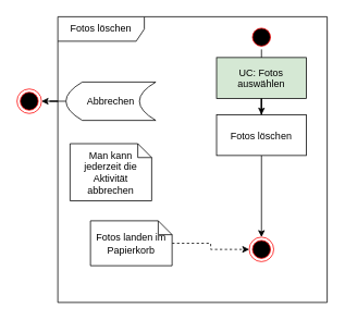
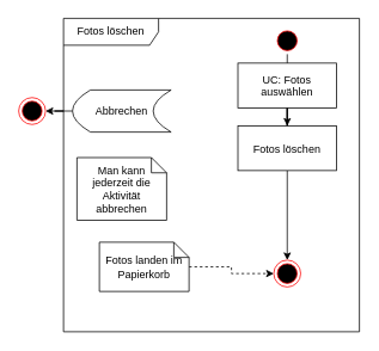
  <mxCell id="0" />
  <mxCell id="1" parent="0" />
  <mxCell id="2" value="" style="ellipse;shape=startState;fillColor=#000000;strokeColor=#ff0000;" vertex="1" parent="1"><mxGeometry x="304.51" y="30" width="30" height="30" as="geometry" /></mxCell>
  <mxCell id="3" style="edgeStyle=orthogonalEdgeStyle;rounded=0;orthogonalLoop=1;jettySize=auto;html=1;entryX=0.5;entryY=0;entryDx=0;entryDy=0;" edge="1" parent="1" source="2"><mxGeometry relative="1" as="geometry"><mxPoint x="319.5" y="130" as="sourcePoint" /><mxPoint x="319.51" y="160" as="targetPoint" /></mxGeometry></mxCell>
  <mxCell id="4" value="Fotos löschen" style="shape=umlFrame;whiteSpace=wrap;html=1;pointerEvents=0;width=106;height=30;" vertex="1" parent="1"><mxGeometry x="70" y="20" width="330" height="350" as="geometry" /></mxCell>
  <mxCell id="5" value="" style="ellipse;shape=endState;fillColor=#000000;strokeColor=#ff0000" vertex="1" parent="1"><mxGeometry x="20" y="108.5" width="30" height="30" as="geometry" /></mxCell>
  <mxCell id="6" style="edgeStyle=orthogonalEdgeStyle;rounded=0;orthogonalLoop=1;jettySize=auto;html=1;" edge="1" parent="1" source="7" target="5"><mxGeometry relative="1" as="geometry" /></mxCell>
  <mxCell id="7" value="Abbrechen" style="shape=dataStorage;whiteSpace=wrap;html=1;fixedSize=1;" vertex="1" parent="1"><mxGeometry x="80" y="100" width="110" height="47" as="geometry" /></mxCell>
  <mxCell id="8" value="Man kann jederzeit die Aktivität abbrechen" style="shape=note;whiteSpace=wrap;size=17" vertex="1" parent="1"><mxGeometry x="85" y="175.5" width="100" height="70" as="geometry" /></mxCell>
  <mxCell id="9" style="edgeStyle=orthogonalEdgeStyle;rounded=0;orthogonalLoop=1;jettySize=auto;html=1;entryX=0.5;entryY=0;entryDx=0;entryDy=0;" edge="1" parent="1" source="10" target="12"><mxGeometry relative="1" as="geometry" /></mxCell>
- <mxCell id="10" value="UC: Fotos &#10;auswählen" style="fillColor=#d5e8d4;" vertex="1" parent="1"><mxGeometry x="264.51" y="70" width="110" height="50" as="geometry" /></mxCell>
+ <mxCell id="10" value="UC: Fotos &#10;auswählen" style="" vertex="1" parent="1"><mxGeometry x="264.51" y="70" width="110" height="50" as="geometry" /></mxCell>
  <mxCell id="11" style="edgeStyle=orthogonalEdgeStyle;rounded=0;orthogonalLoop=1;jettySize=auto;html=1;" edge="1" parent="1" source="12" target="13"><mxGeometry relative="1" as="geometry" /></mxCell>
  <mxCell id="12" value="Fotos löschen" style="" vertex="1" parent="1"><mxGeometry x="264.51" y="140" width="110" height="50" as="geometry" /></mxCell>
  <mxCell id="13" value="" style="ellipse;shape=endState;fillColor=#000000;strokeColor=#ff0000" vertex="1" parent="1"><mxGeometry x="304.51" y="290" width="30" height="30" as="geometry" /></mxCell>
  <mxCell id="14" style="edgeStyle=orthogonalEdgeStyle;rounded=0;orthogonalLoop=1;jettySize=auto;html=1;dashed=1;" edge="1" parent="1" source="15" target="13"><mxGeometry relative="1" as="geometry" /></mxCell>
  <mxCell id="15" value="Fotos landen im Papierkorb" style="shape=note;whiteSpace=wrap;size=17" vertex="1" parent="1"><mxGeometry x="110" y="270" width="100" height="55" as="geometry" /></mxCell>
